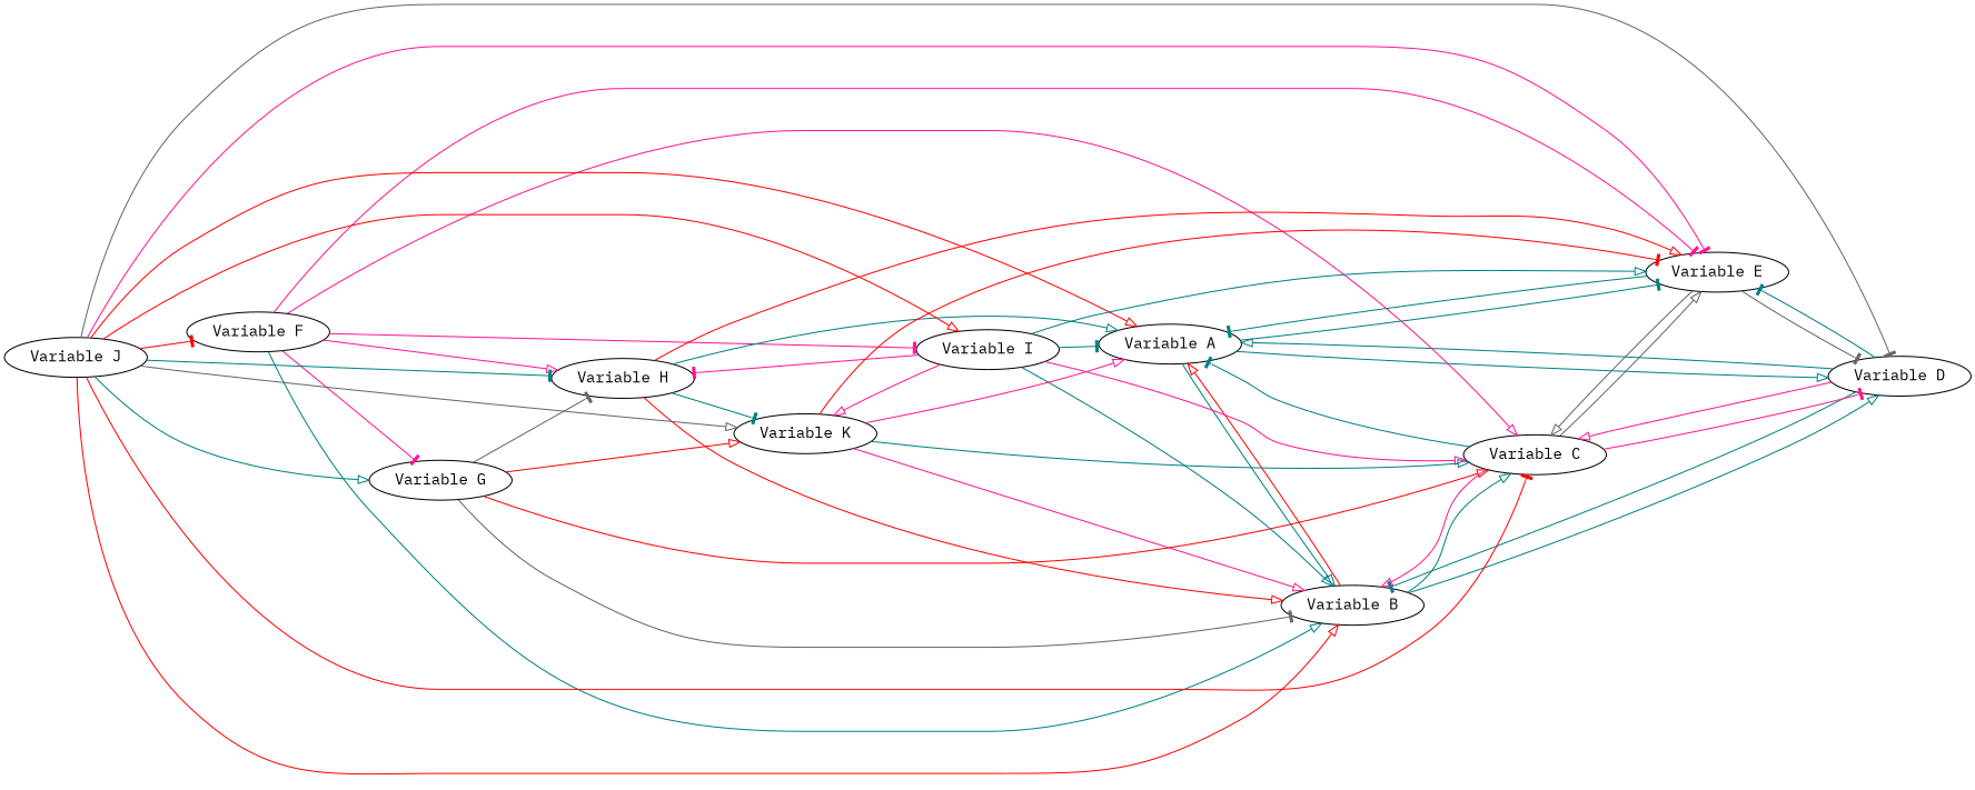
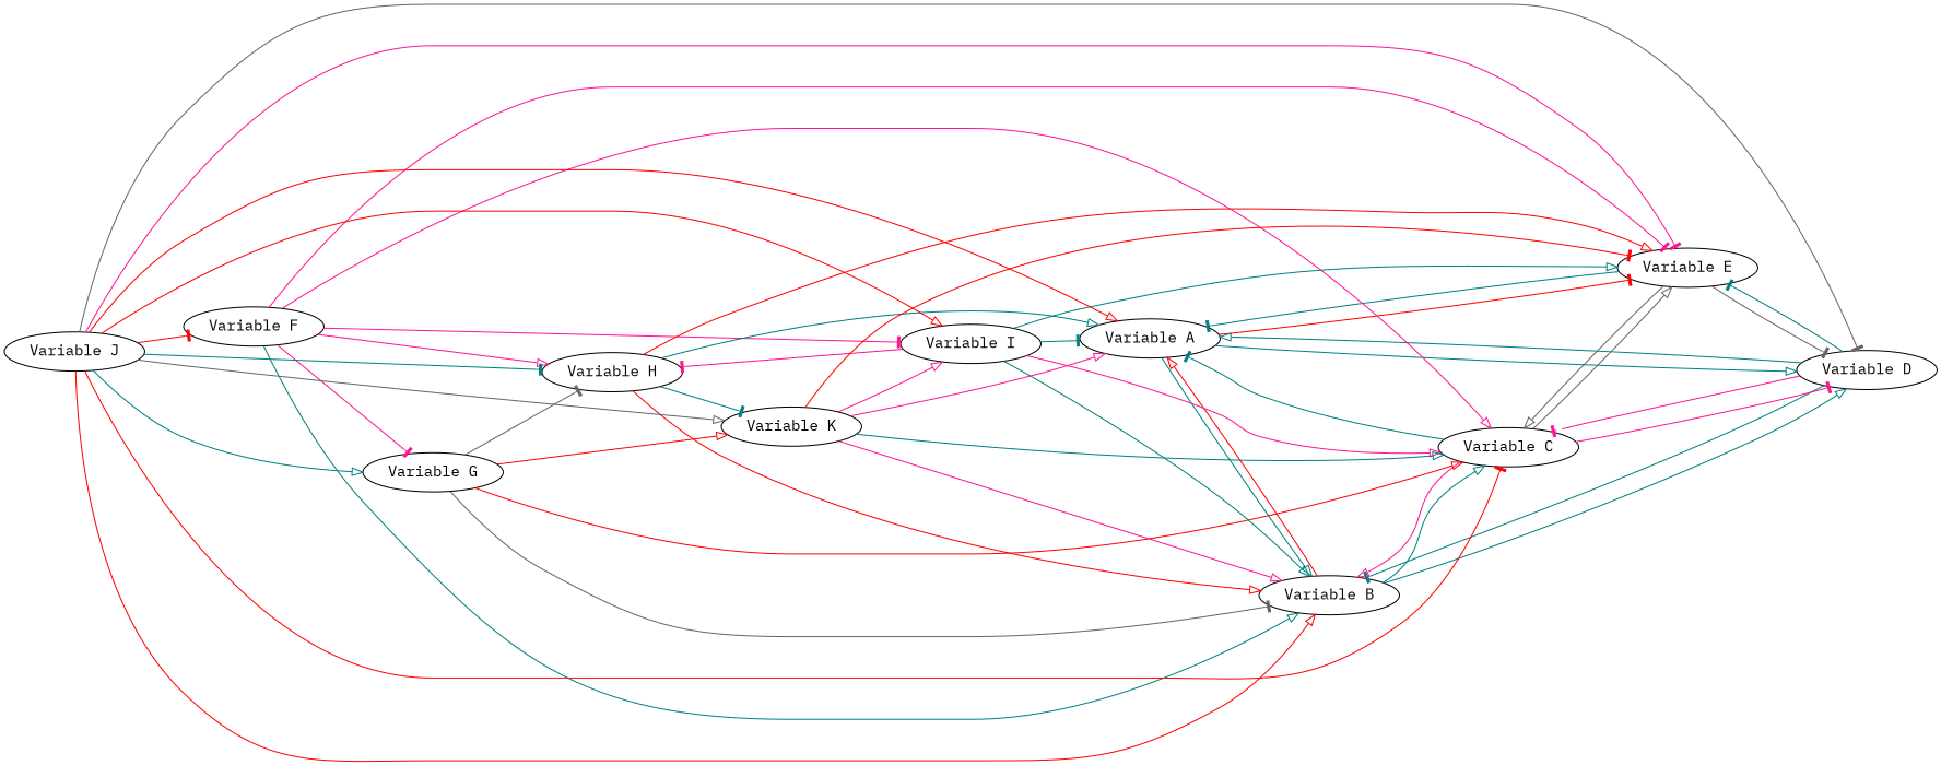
  digraph {
    fontname="IBM Plex Mono"
    rankdir=LR
    node [fontname="IBM Plex Mono"]
    edge [arrowhead=onormal color=teal fontname="IBM Plex Mono"]
    n1 [label="Variable A"]
    n2 [label="Variable B"]
    n3 [label="Variable D"]
    n4 [label="Variable E"]
    n5 [label="Variable C"]
    n6 [label="Variable F"]
    n7 [label="Variable G"]
    n8 [label="Variable H"]
    n9 [label="Variable I"]
    n10 [label="Variable K"]
    n11 [label="Variable J"]
    n1 -> n2
    n1 -> n3
-   n1 -> n4 [arrowhead=tee]
+   n1 -> n4 [arrowhead=tee color=red]
    n2 -> n1 [color=red]
    n2 -> n3
    n2 -> n5
    n3 -> n1
    n3 -> n2 [arrowhead=tee]
    n3 -> n4 [arrowhead=tee]
-   n3 -> n5 [color=deeppink]
+   n3 -> n5 [arrowhead=tee color=deeppink]
    n4 -> n1 [arrowhead=tee]
    n4 -> n3 [arrowhead=tee color=gray40]
    n4 -> n5 [color=gray40]
    n5 -> n1 [arrowhead=tee]
    n5 -> n2 [color=deeppink]
    n5 -> n3 [arrowhead=tee color=deeppink]
    n5 -> n4 [color=gray40]
    n6 -> n2
    n6 -> n4 [arrowhead=tee color=deeppink]
    n6 -> n5 [color=deeppink]
    n6 -> n7 [arrowhead=tee color=deeppink]
    n6 -> n8 [color=deeppink]
    n6 -> n9 [arrowhead=tee color=deeppink]
    n7 -> n2 [arrowhead=tee color=gray40]
    n7 -> n5 [color=red]
    n7 -> n8 [arrowhead=tee color=gray40]
    n7 -> n10 [color=red]
    n8 -> n1
    n8 -> n2 [color=red]
    n8 -> n4 [color=red]
    n8 -> n10 [arrowhead=tee]
    n9 -> n1 [arrowhead=tee]
    n9 -> n2
    n9 -> n4
    n9 -> n5 [color=deeppink]
    n9 -> n8 [arrowhead=tee color=deeppink]
-   n9 -> n10 [color=deeppink]
+   n10 -> n9 [color=deeppink]
    n10 -> n1 [color=deeppink]
    n10 -> n2 [color=deeppink]
    n10 -> n4 [arrowhead=tee color=red]
    n10 -> n5
    n11 -> n1 [color=red]
    n11 -> n2 [color=red]
    n11 -> n3 [arrowhead=tee color=gray40]
    n11 -> n4 [arrowhead=tee color=deeppink]
    n11 -> n5 [arrowhead=tee color=red]
    n11 -> n6 [arrowhead=tee color=red]
    n11 -> n7
    n11 -> n8 [arrowhead=tee]
    n11 -> n9 [color=red]
    n11 -> n10 [color=gray40]
  }
